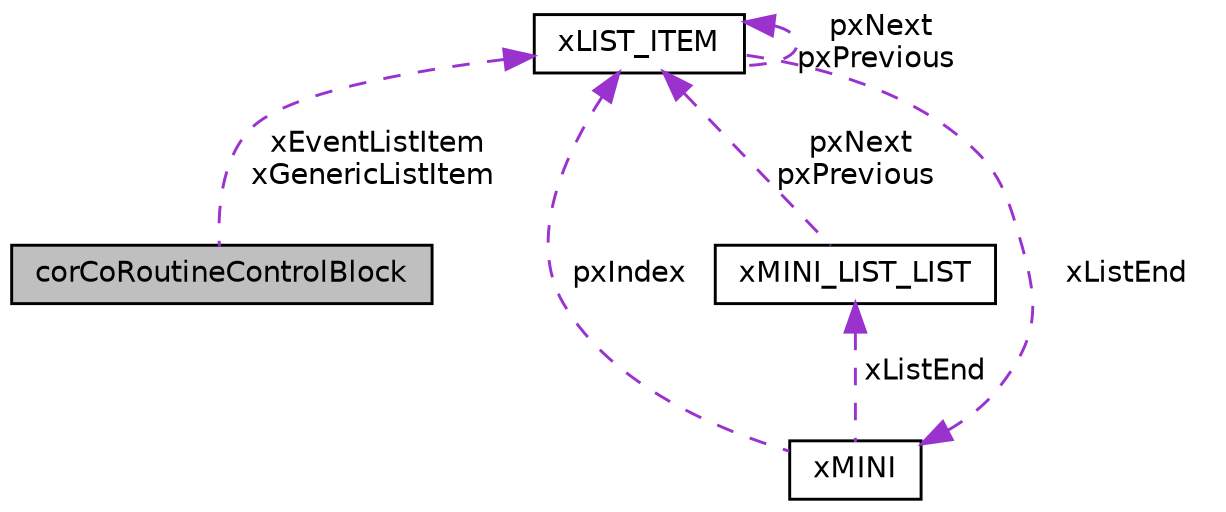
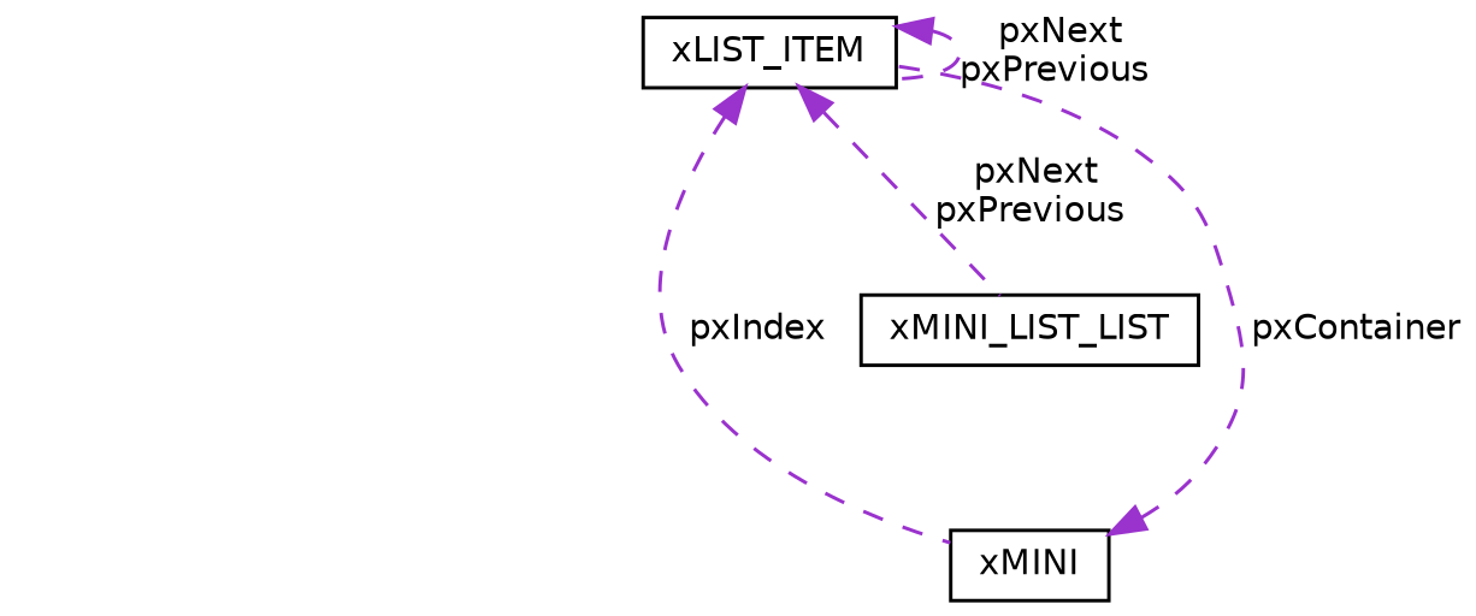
  digraph {
    node [color=black fillcolor=white fontname=Helvetica fontsize=10 shape=record style=filled]
    edge [color=darkorchid3 dir=back fontname=Helvetica fontsize=10 labelfontname=Helvetica labelfontsize=10 style=dashed]
-   n1 [fillcolor=grey75 fontcolor=black height=0.2 label=corCoRoutineControlBlock width=0.4]
    n2 [height=0.2 label=xLIST_ITEM width=0.4]
    n3 [height=0.2 label=xMINI width=0.4]
    n4 [height=0.2 label=xMINI_LIST_LIST width=0.4]
-   n2 -> n1 [label=" xEventListItem\nxGenericListItem"]
    n2 -> n2 [label=" pxNext\npxPrevious"]
    n2 -> n3 [label=" pxIndex"]
    n2 -> n4 [label=" pxNext\npxPrevious"]
-   n3 -> n2 [label=" xListEnd"]
-   n4 -> n3 [label=" xListEnd"]
+   n3 -> n2 [label=" pxContainer"]
  }
